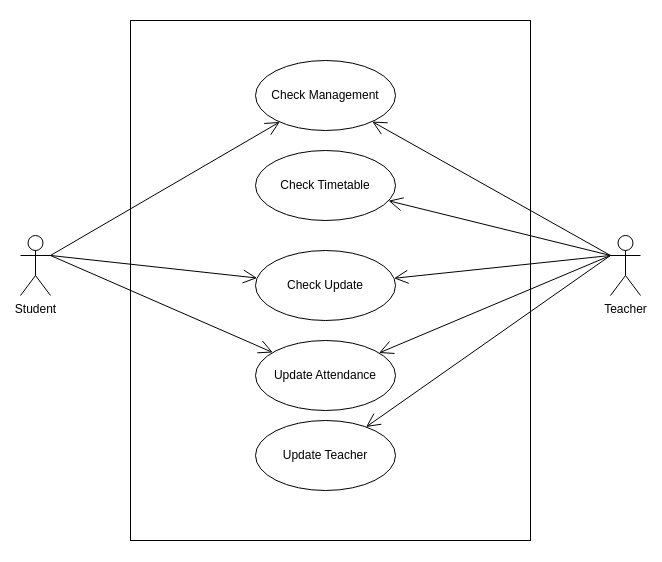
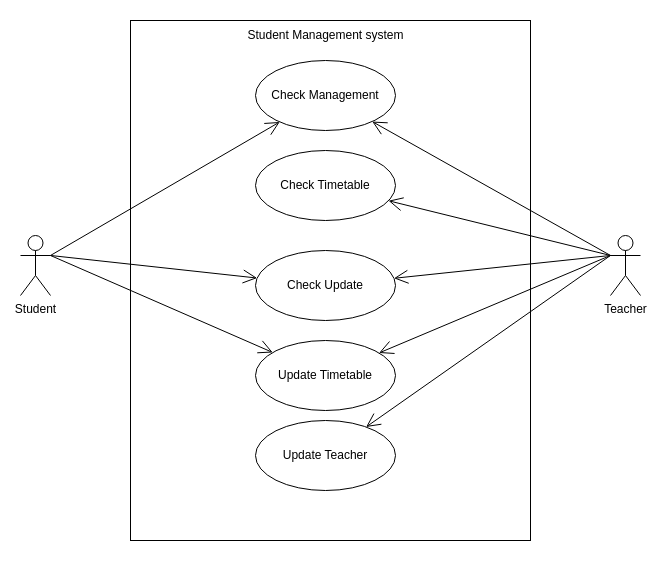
  <mxCell id="0" />
  <mxCell id="1" parent="0" />
  <mxCell id="2" value="Teacher" style="shape=umlActor;verticalLabelPosition=bottom;verticalAlign=top;html=1;" vertex="1" parent="1"><mxGeometry x="610" y="235" width="30" height="60" as="geometry" /></mxCell>
  <mxCell id="3" value="Student" style="shape=umlActor;verticalLabelPosition=bottom;verticalAlign=top;html=1;" vertex="1" parent="1"><mxGeometry x="20" y="235" width="30" height="60" as="geometry" /></mxCell>
+ <mxCell id="4" value="Student Management system" style="text;html=1;align=center;verticalAlign=middle;resizable=0;points=[];autosize=1;strokeColor=none;fillColor=none;" vertex="1" parent="1"><mxGeometry x="235" y="20" width="180" height="30" as="geometry" /></mxCell>
  <mxCell id="5" value="Update Teacher" style="ellipse;whiteSpace=wrap;html=1;" vertex="1" parent="1"><mxGeometry x="255" y="420" width="140" height="70" as="geometry" /></mxCell>
  <mxCell id="6" value="Check Timetable" style="ellipse;whiteSpace=wrap;html=1;" vertex="1" parent="1"><mxGeometry x="255" y="150" width="140" height="70" as="geometry" /></mxCell>
  <mxCell id="7" value="Check Management" style="ellipse;whiteSpace=wrap;html=1;" vertex="1" parent="1"><mxGeometry x="255" y="60" width="140" height="70" as="geometry" /></mxCell>
  <mxCell id="8" value="Check Update" style="ellipse;whiteSpace=wrap;html=1;" vertex="1" parent="1"><mxGeometry x="255" y="250" width="140" height="70" as="geometry" /></mxCell>
- <mxCell id="9" value="Update Attendance" style="ellipse;whiteSpace=wrap;html=1;" vertex="1" parent="1"><mxGeometry x="255" y="340" width="140" height="70" as="geometry" /></mxCell>
+ <mxCell id="9" value="Update Timetable" style="ellipse;whiteSpace=wrap;html=1;" vertex="1" parent="1"><mxGeometry x="255" y="340" width="140" height="70" as="geometry" /></mxCell>
  <mxCell id="10" value="" style="endArrow=open;endFill=1;endSize=12;html=1;rounded=0;exitX=1;exitY=0.333;exitDx=0;exitDy=0;exitPerimeter=0;" edge="1" parent="1" source="3" target="7"><mxGeometry width="160" relative="1" as="geometry"><mxPoint x="40" y="264.58" as="sourcePoint" /><mxPoint x="200" y="264.58" as="targetPoint" /></mxGeometry></mxCell>
  <mxCell id="11" value="" style="endArrow=open;endFill=1;endSize=12;html=1;rounded=0;exitX=1;exitY=0.333;exitDx=0;exitDy=0;exitPerimeter=0;" edge="1" parent="1" source="3" target="9"><mxGeometry width="160" relative="1" as="geometry"><mxPoint x="110" y="280" as="sourcePoint" /><mxPoint x="270" y="280" as="targetPoint" /></mxGeometry></mxCell>
  <mxCell id="12" value="" style="endArrow=open;endFill=1;endSize=12;html=1;rounded=0;exitX=1;exitY=0.333;exitDx=0;exitDy=0;exitPerimeter=0;" edge="1" parent="1" source="3" target="8"><mxGeometry width="160" relative="1" as="geometry"><mxPoint x="110" y="280" as="sourcePoint" /><mxPoint x="270" y="280" as="targetPoint" /></mxGeometry></mxCell>
  <mxCell id="13" value="" style="endArrow=open;endFill=1;endSize=12;html=1;rounded=0;exitX=0;exitY=0.333;exitDx=0;exitDy=0;exitPerimeter=0;" edge="1" parent="1" source="2" target="9"><mxGeometry width="160" relative="1" as="geometry"><mxPoint x="430" y="374.58" as="sourcePoint" /><mxPoint x="590" y="374.58" as="targetPoint" /></mxGeometry></mxCell>
  <mxCell id="14" value="" style="endArrow=open;endFill=1;endSize=12;html=1;rounded=0;exitX=0;exitY=0.333;exitDx=0;exitDy=0;exitPerimeter=0;" edge="1" parent="1" source="2" target="8"><mxGeometry width="160" relative="1" as="geometry"><mxPoint x="610" y="260" as="sourcePoint" /><mxPoint x="670" y="80" as="targetPoint" /></mxGeometry></mxCell>
  <mxCell id="15" value="" style="endArrow=open;endFill=1;endSize=12;html=1;rounded=0;exitX=0;exitY=0.333;exitDx=0;exitDy=0;exitPerimeter=0;" edge="1" parent="1" source="2" target="6"><mxGeometry width="160" relative="1" as="geometry"><mxPoint x="545" y="80" as="sourcePoint" /><mxPoint x="705" y="80" as="targetPoint" /></mxGeometry></mxCell>
  <mxCell id="16" value="" style="endArrow=open;endFill=1;endSize=12;html=1;rounded=0;exitX=0;exitY=0.333;exitDx=0;exitDy=0;exitPerimeter=0;" edge="1" parent="1" source="2" target="7"><mxGeometry width="160" relative="1" as="geometry"><mxPoint x="540" y="149.17" as="sourcePoint" /><mxPoint x="700" y="149.17" as="targetPoint" /></mxGeometry></mxCell>
  <mxCell id="17" value="" style="endArrow=open;endFill=1;endSize=12;html=1;rounded=0;exitX=0;exitY=0.333;exitDx=0;exitDy=0;exitPerimeter=0;" edge="1" parent="1" source="2" target="5"><mxGeometry width="160" relative="1" as="geometry"><mxPoint x="560" y="446.67" as="sourcePoint" /><mxPoint x="440" y="380.003" as="targetPoint" /></mxGeometry></mxCell>
  <mxCell id="18" value="" style="html=1;whiteSpace=wrap;fillColor=none;" vertex="1" parent="1"><mxGeometry x="130" y="20" width="400" height="520" as="geometry" /></mxCell>
